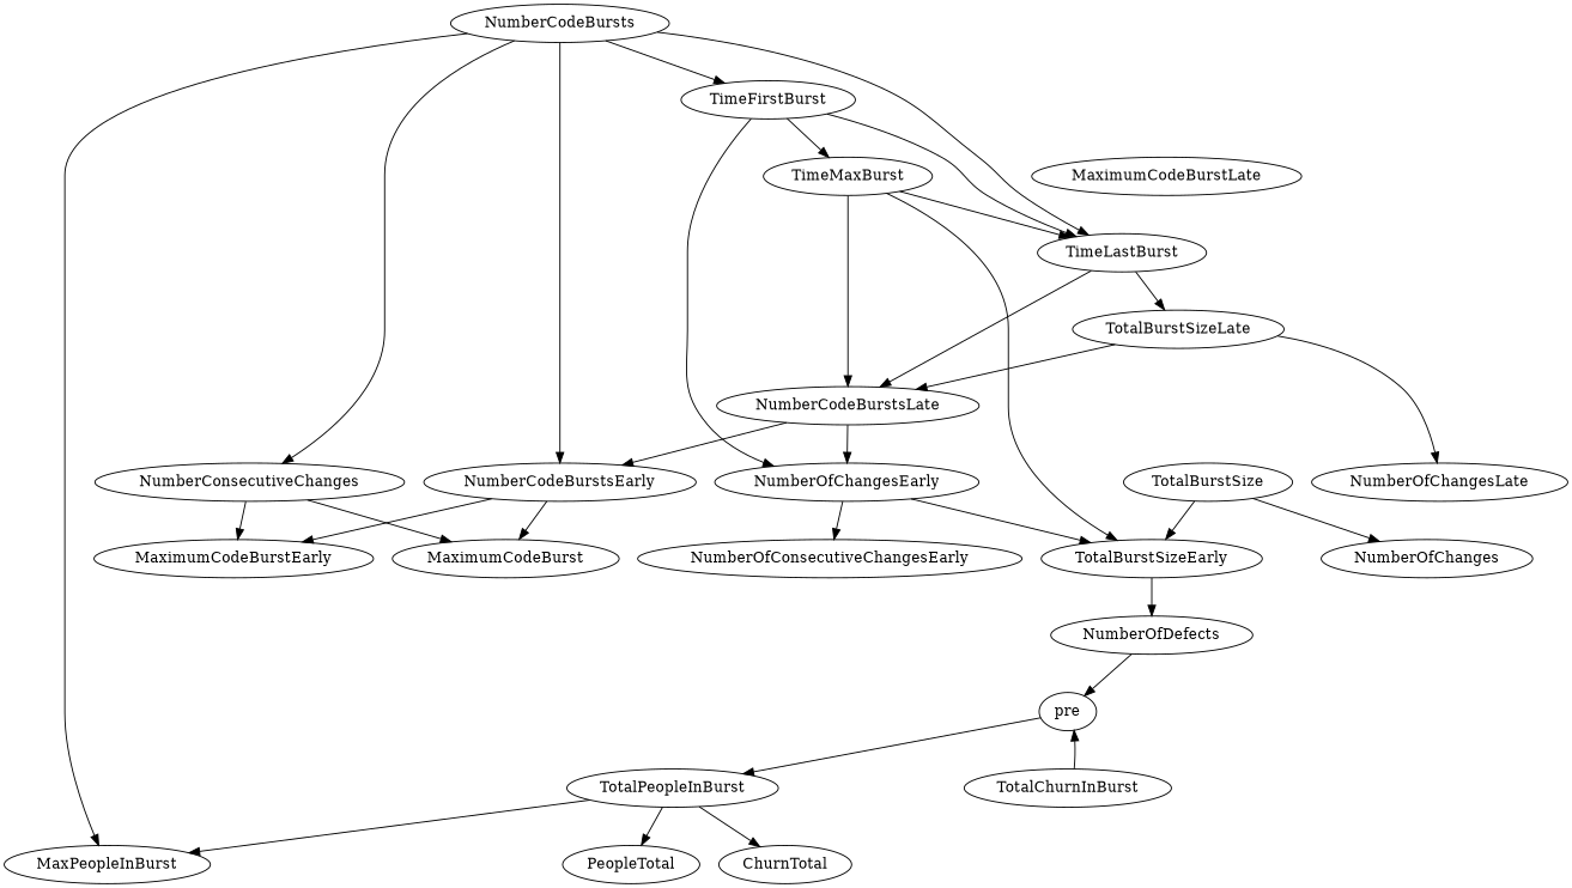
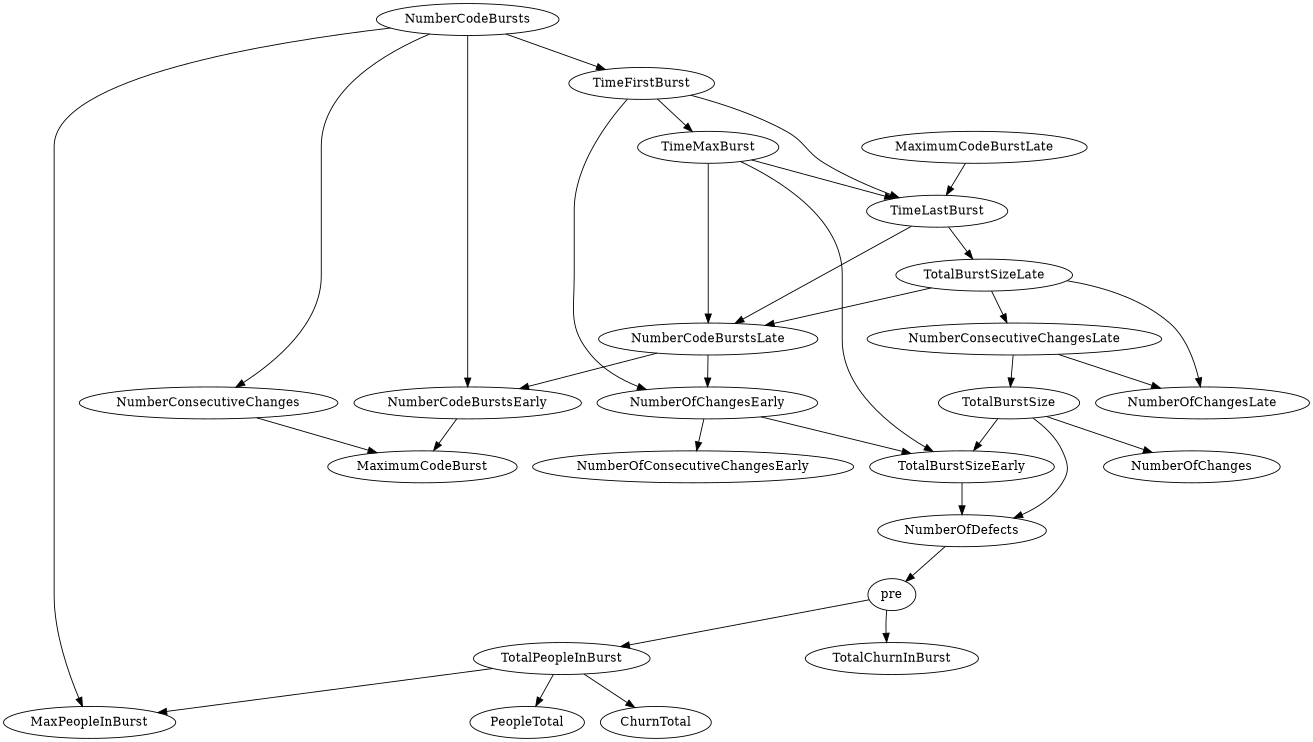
  digraph {
    TotalPeopleInBurst
    MaxPeopleInBurst
    ChurnTotal
    PeopleTotal
    MaximumCodeBurstLate
    NumberConsecutiveChanges
-   MaximumCodeBurstEarly
    MaximumCodeBurst
    TotalBurstSizeLate
    NumberCodeBurstsLate
    NumberOfChangesLate
+   NumberConsecutiveChangesLate
    NumberOfChangesEarly
    NumberCodeBurstsEarly
    TotalBurstSize
    TotalBurstSizeEarly
    NumberOfConsecutiveChangesEarly
    NumberOfDefects
    NumberOfChanges
    TotalChurnInBurst
    pre
    TimeFirstBurst
    TimeMaxBurst
    TimeLastBurst
    NumberCodeBursts
    TotalPeopleInBurst -> MaxPeopleInBurst
    TotalPeopleInBurst -> ChurnTotal
    TotalPeopleInBurst -> PeopleTotal
-   NumberConsecutiveChanges -> MaximumCodeBurstEarly
    NumberConsecutiveChanges -> MaximumCodeBurst
    TotalBurstSizeLate -> NumberCodeBurstsLate
    TotalBurstSizeLate -> NumberOfChangesLate
+   TotalBurstSizeLate -> NumberConsecutiveChangesLate
    NumberCodeBurstsLate -> NumberOfChangesEarly
    NumberCodeBurstsLate -> NumberCodeBurstsEarly
+   NumberConsecutiveChangesLate -> NumberOfChangesLate
+   NumberConsecutiveChangesLate -> TotalBurstSize
    NumberOfChangesEarly -> TotalBurstSizeEarly
    NumberOfChangesEarly -> NumberOfConsecutiveChangesEarly
-   NumberCodeBurstsEarly -> MaximumCodeBurstEarly
    NumberCodeBurstsEarly -> MaximumCodeBurst
    TotalBurstSize -> TotalBurstSizeEarly
+   TotalBurstSize -> NumberOfDefects
    TotalBurstSize -> NumberOfChanges
    TotalBurstSizeEarly -> NumberOfDefects
    NumberOfDefects -> pre
-   TotalChurnInBurst -> pre
+   pre -> TotalChurnInBurst
    pre -> TotalPeopleInBurst
    TimeFirstBurst -> NumberOfChangesEarly
    TimeFirstBurst -> TimeMaxBurst
    TimeFirstBurst -> TimeLastBurst
    TimeMaxBurst -> NumberCodeBurstsLate
    TimeMaxBurst -> TotalBurstSizeEarly
    TimeMaxBurst -> TimeLastBurst
    TimeLastBurst -> TotalBurstSizeLate
    TimeLastBurst -> NumberCodeBurstsLate
    NumberCodeBursts -> MaxPeopleInBurst
    NumberCodeBursts -> NumberConsecutiveChanges
    NumberCodeBursts -> NumberCodeBurstsEarly
    NumberCodeBursts -> TimeFirstBurst
-   NumberCodeBursts -> TimeLastBurst
+   MaximumCodeBurstLate -> TimeLastBurst
  }
